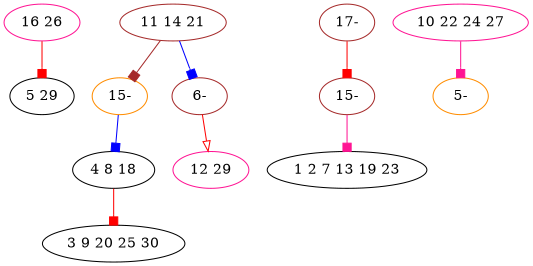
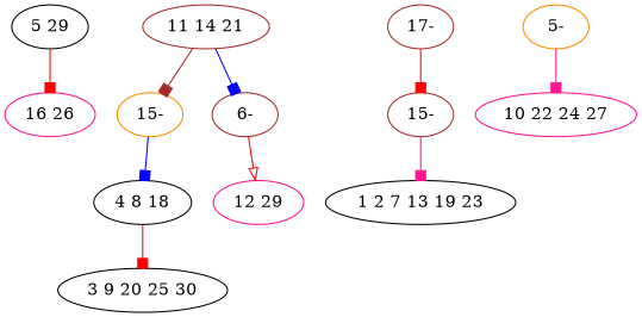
  digraph {
    node [color=black]
    edge [arrowhead=box color=red]
    n1 [label="5 29"]
    n2 [color=deeppink label="16 26"]
    n3 [color=brown label="11 14 21"]
    n4 [color=darkorange label="15-"]
    n5 [color=brown label="6-"]
    n6 [color=brown label="17-"]
    n7 [color=brown label="15-"]
    n8 [label="4 8 18"]
    n9 [color=deeppink label="12 29"]
    n10 [label="3 9 20 25 30"]
    n11 [color=darkorange label="5-"]
    n12 [color=deeppink label="10 22 24 27"]
    n13 [label="1 2 7 13 19 23"]
-   n2 -> n1
+   n1 -> n2
    n3 -> n4 [color=brown]
    n3 -> n5 [color=blue]
    n4 -> n8 [color=blue]
    n5 -> n9 [arrowhead=onormal]
    n6 -> n7
    n7 -> n13 [color=deeppink]
    n8 -> n10
-   n12 -> n11 [color=deeppink]
+   n11 -> n12 [color=deeppink]
  }
